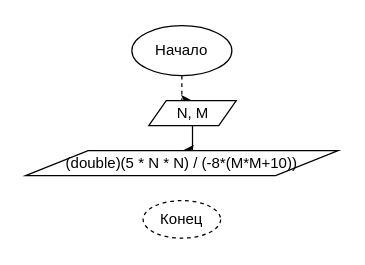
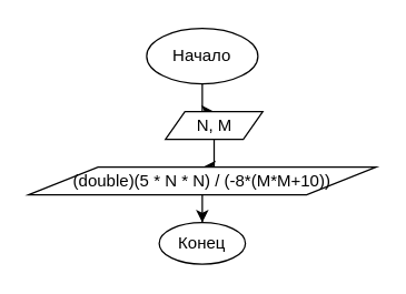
  <mxCell id="0" />
  <mxCell id="1" parent="0" />
- <mxCell id="2" style="edgeStyle=orthogonalEdgeStyle;rounded=0;orthogonalLoop=1;jettySize=auto;html=1;entryX=0.5;entryY=0;entryDx=0;entryDy=0;dashed=1;" edge="1" parent="1" source="3" target="5"><mxGeometry relative="1" as="geometry"><mxPoint x="145" y="70" as="targetPoint" /></mxGeometry></mxCell>
+ <mxCell id="2" style="edgeStyle=orthogonalEdgeStyle;rounded=0;orthogonalLoop=1;jettySize=auto;html=1;entryX=0.5;entryY=0;entryDx=0;entryDy=0;" edge="1" parent="1" source="3" target="5"><mxGeometry relative="1" as="geometry"><mxPoint x="145" y="70" as="targetPoint" /></mxGeometry></mxCell>
  <mxCell id="3" value="Начало" style="ellipse;whiteSpace=wrap;html=1;" vertex="1" parent="1"><mxGeometry x="105" y="20" width="80" height="40" as="geometry" /></mxCell>
  <mxCell id="4" style="edgeStyle=orthogonalEdgeStyle;rounded=0;orthogonalLoop=1;jettySize=auto;html=1;" edge="1" parent="1" source="5"><mxGeometry relative="1" as="geometry"><mxPoint x="145" y="120" as="targetPoint" /></mxGeometry></mxCell>
  <mxCell id="5" value="N, M" style="shape=parallelogram;perimeter=parallelogramPerimeter;whiteSpace=wrap;html=1;fontFamily=Helvetica;fontSize=12;fontColor=#000000;align=center;strokeColor=#000000;fillColor=#ffffff;" vertex="1" parent="1"><mxGeometry x="118.5" y="80" width="70" height="20" as="geometry" /></mxCell>
+ <mxCell id="6" style="edgeStyle=orthogonalEdgeStyle;rounded=0;orthogonalLoop=1;jettySize=auto;html=1;entryX=0.5;entryY=0;entryDx=0;entryDy=0;" edge="1" parent="1" source="7" target="8"><mxGeometry relative="1" as="geometry" /></mxCell>
  <mxCell id="7" value="(double)(5 * N * N) / (-8*(M*M+10))" style="shape=parallelogram;perimeter=parallelogramPerimeter;whiteSpace=wrap;html=1;fontFamily=Helvetica;fontSize=12;fontColor=#000000;align=center;strokeColor=#000000;fillColor=#ffffff;" vertex="1" parent="1"><mxGeometry x="20" y="120" width="250" height="20" as="geometry" /></mxCell>
- <mxCell id="8" value="Конец" style="ellipse;whiteSpace=wrap;html=1;dashed=1;" vertex="1" parent="1"><mxGeometry x="114" y="160" width="62" height="30" as="geometry" /></mxCell>
+ <mxCell id="8" value="Конец" style="ellipse;whiteSpace=wrap;html=1;" vertex="1" parent="1"><mxGeometry x="114" y="160" width="62" height="30" as="geometry" /></mxCell>
